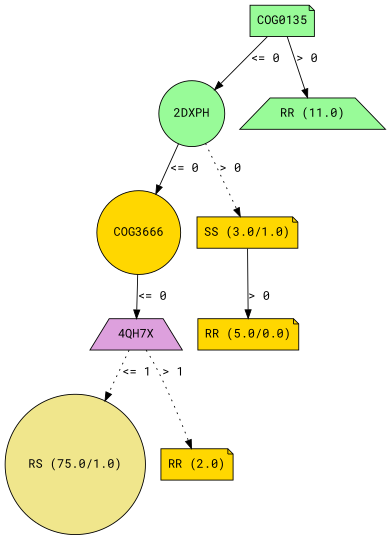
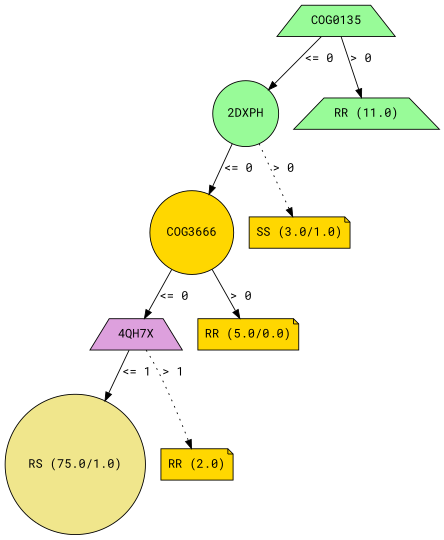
  digraph {
    fontname="Roboto Mono"
    node [fillcolor=gold fontname="Roboto Mono" shape=trapezium style=filled]
    edge [fontname="Roboto Mono" style=solid]
-   n1 [fillcolor=palegreen label=COG0135 shape=note]
+   n1 [fillcolor=palegreen label=COG0135]
    n2 [fillcolor=palegreen label="2DXPH" shape=circle]
    n3 [fillcolor=palegreen label="RR (11.0)"]
    n4 [label=COG3666 shape=circle]
    n5 [label="SS (3.0/1.0)" shape=note]
    n6 [fillcolor=plum label="4QH7X"]
    n7 [label="RR (5.0/0.0)" shape=note]
    n8 [fillcolor=khaki label="RS (75.0/1.0)" shape=circle]
    n9 [label="RR (2.0)" shape=note]
    n1 -> n2 [label="<= 0"]
    n1 -> n3 [label="> 0"]
    n2 -> n4 [label="<= 0"]
    n2 -> n5 [label="> 0" style=dotted]
    n4 -> n6 [label="<= 0"]
-   n5 -> n7 [label="> 0"]
-   n6 -> n8 [label="<= 1" style=dotted]
+   n4 -> n7 [label="> 0"]
+   n6 -> n8 [label="<= 1"]
    n6 -> n9 [label="> 1" style=dotted]
  }
